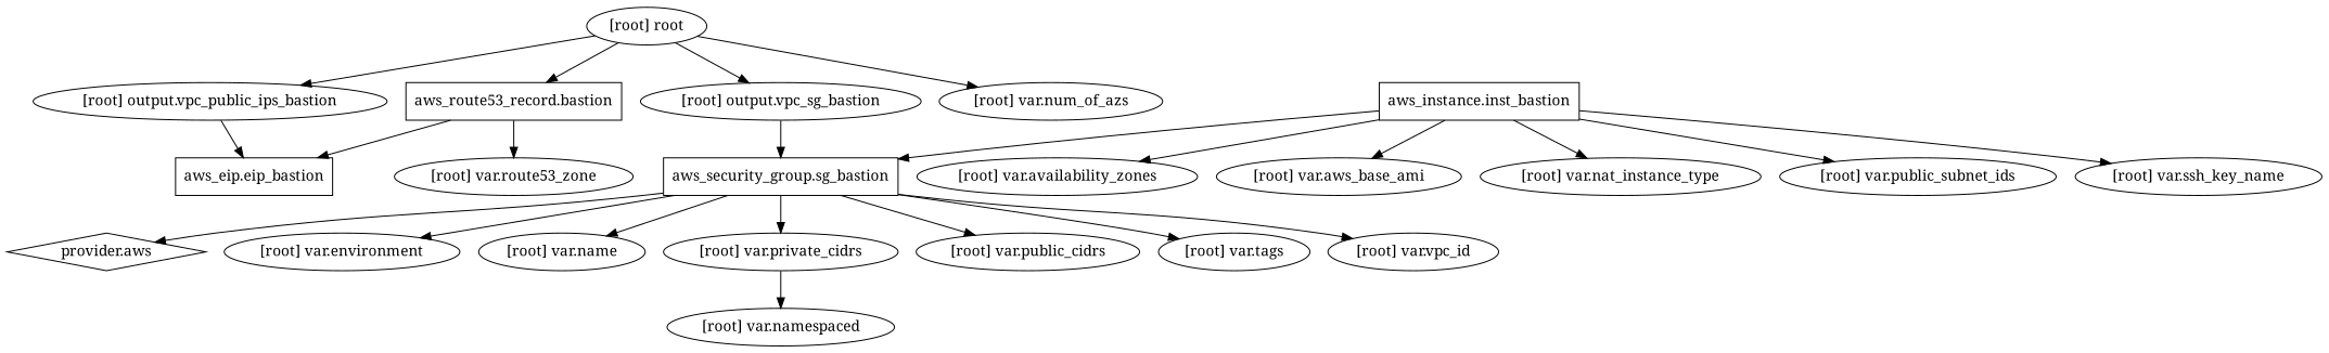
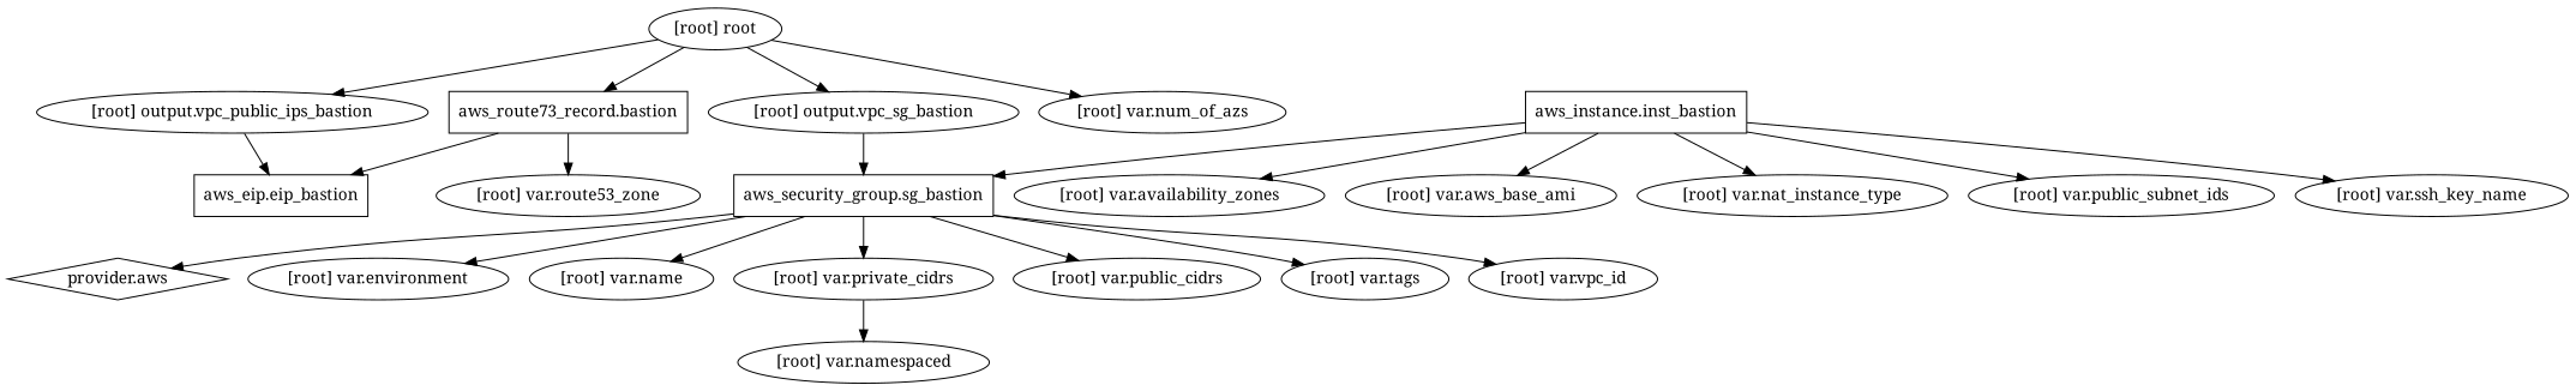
  digraph {
    compound=true
    fontname="Noto Serif"
    newrank=true
    node [fontname="Noto Serif"]
    edge [fontname="Noto Serif"]
    n1 [label="aws_eip.eip_bastion" shape=box]
    n2 [label="aws_instance.inst_bastion" shape=box]
    n3 [label="aws_security_group.sg_bastion" shape=box]
    "[root] var.availability_zones"
    "[root] var.aws_base_ami"
    "[root] var.nat_instance_type"
    "[root] var.public_subnet_ids"
    "[root] var.ssh_key_name"
-   n9 [label="aws_route53_record.bastion" shape=box]
+   n9 [label="aws_route73_record.bastion" shape=box]
    "[root] var.route53_zone"
    n11 [label="provider.aws" shape=diamond]
    "[root] var.environment"
    "[root] var.name"
    "[root] var.namespaced"
    "[root] var.private_cidrs"
    "[root] var.public_cidrs"
    "[root] var.tags"
    "[root] var.vpc_id"
    "[root] output.vpc_public_ips_bastion"
    "[root] output.vpc_sg_bastion"
    "[root] root"
    "[root] var.num_of_azs"
    subgraph sub_1 {
      n1
      n2
      n3
      "[root] var.availability_zones"
      "[root] var.aws_base_ami"
      "[root] var.nat_instance_type"
      "[root] var.public_subnet_ids"
      "[root] var.ssh_key_name"
      n9
      "[root] var.route53_zone"
      n11
      "[root] var.environment"
      "[root] var.name"
      "[root] var.namespaced"
      "[root] var.private_cidrs"
      "[root] var.public_cidrs"
      "[root] var.tags"
      "[root] var.vpc_id"
      "[root] output.vpc_public_ips_bastion"
      "[root] output.vpc_sg_bastion"
      "[root] root"
      "[root] var.num_of_azs"
    }
    n2 -> n3
    n2 -> "[root] var.availability_zones"
    n2 -> "[root] var.aws_base_ami"
    n2 -> "[root] var.nat_instance_type"
    n2 -> "[root] var.public_subnet_ids"
    n2 -> "[root] var.ssh_key_name"
    n3 -> n11
    n3 -> "[root] var.environment"
    n3 -> "[root] var.name"
    n3 -> "[root] var.private_cidrs"
    n3 -> "[root] var.public_cidrs"
    n3 -> "[root] var.tags"
    n3 -> "[root] var.vpc_id"
    n9 -> n1
    n9 -> "[root] var.route53_zone"
    "[root] var.private_cidrs" -> "[root] var.namespaced"
    "[root] output.vpc_public_ips_bastion" -> n1
    "[root] output.vpc_sg_bastion" -> n3
    "[root] root" -> n9
    "[root] root" -> "[root] output.vpc_public_ips_bastion"
    "[root] root" -> "[root] output.vpc_sg_bastion"
    "[root] root" -> "[root] var.num_of_azs"
  }
